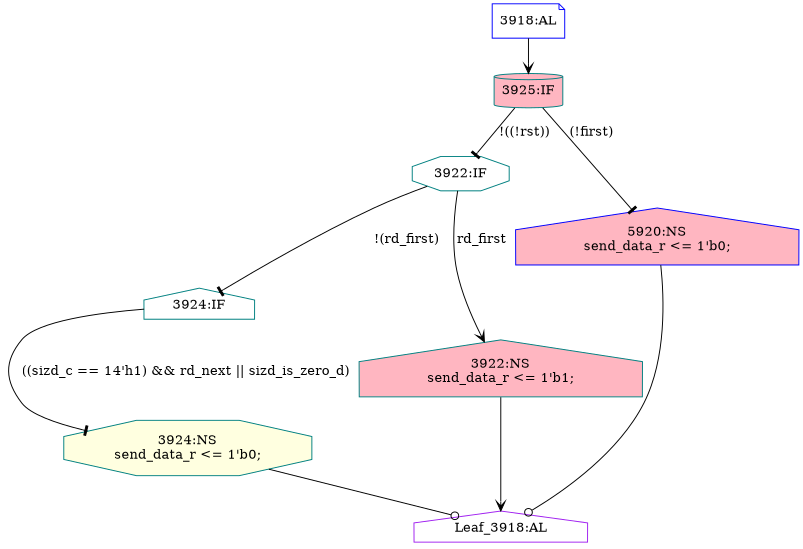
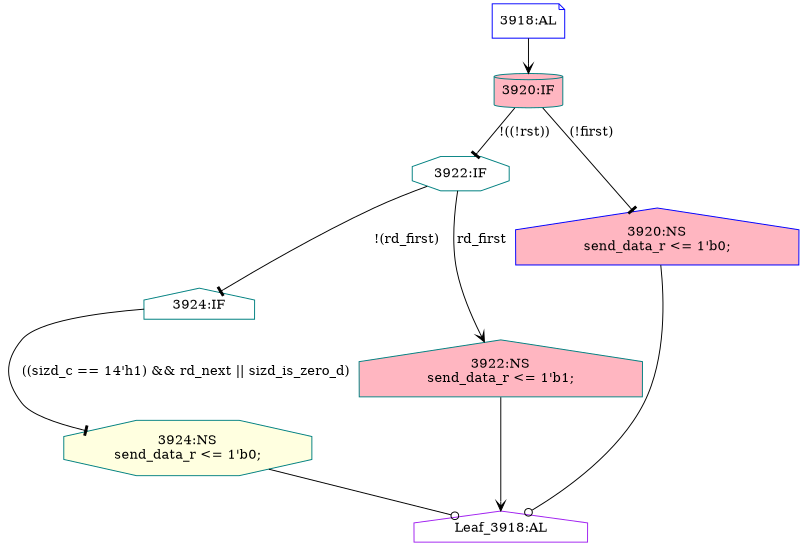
  strict digraph {
    node [color=teal fillcolor=white shape=house statements="[]" style=filled typ=IfStatement]
    edge [arrowhead=tee cond="[]" lineno=None]
    n1 [ast="<pyverilog.vparser.ast.IfStatement object at 0x7f13b5596290>" label="3922:IF" shape=octagon]
    n2 [ast="<pyverilog.vparser.ast.IfStatement object at 0x7f13b55962d0>" label="3924:IF"]
    n3 [ast="<pyverilog.vparser.ast.NonblockingSubstitution object at 0x7f13b5596650>" fillcolor=lightpink label="3922:NS\nsend_data_r <= 1'b1;" statements="[<pyverilog.vparser.ast.NonblockingSubstitution object at 0x7f13b5596650>]" typ=NonblockingSubstitution]
    n4 [ast="<pyverilog.vparser.ast.NonblockingSubstitution object at 0x7f13b5596310>" fillcolor=lightyellow label="3924:NS\nsend_data_r <= 1'b0;" shape=octagon statements="[<pyverilog.vparser.ast.NonblockingSubstitution object at 0x7f13b5596310>]" typ=NonblockingSubstitution]
    n5 [color=purple def_var="['send_data_r']" label="Leaf_3918:AL" statements="" typ=""]
-   n6 [ast="<pyverilog.vparser.ast.IfStatement object at 0x7f13b5596950>" fillcolor=lightpink label="3925:IF" shape=cylinder]
-   n7 [ast="<pyverilog.vparser.ast.NonblockingSubstitution object at 0x7f13b55967d0>" color=blue fillcolor=lightpink label="5920:NS\nsend_data_r <= 1'b0;" statements="[<pyverilog.vparser.ast.NonblockingSubstitution object at 0x7f13b55967d0>]" typ=NonblockingSubstitution]
+   n6 [ast="<pyverilog.vparser.ast.IfStatement object at 0x7f13b5596950>" fillcolor=lightpink label="3920:IF" shape=cylinder]
+   n7 [ast="<pyverilog.vparser.ast.NonblockingSubstitution object at 0x7f13b55967d0>" color=blue fillcolor=lightpink label="3920:NS\nsend_data_r <= 1'b0;" statements="[<pyverilog.vparser.ast.NonblockingSubstitution object at 0x7f13b55967d0>]" typ=NonblockingSubstitution]
    n8 [ast="<pyverilog.vparser.ast.Always object at 0x7f13b5596a10>" clk_sens=True color=blue label="3918:AL" sens="['clk']" shape=note typ=Always use_var="['rst', 'rd_next', 'sizd_is_zero_d', 'sizd_c', 'rd_first']"]
    n1 -> n2 [cond="['rd_first']" label="!(rd_first)" lineno=3922]
    n1 -> n3 [arrowhead=vee cond="['rd_first']" label=rd_first lineno=3922]
    n2 -> n4 [cond="['sizd_c', 'rd_next', 'sizd_is_zero_d']" label="((sizd_c == 14'h1) && rd_next || sizd_is_zero_d)" lineno=3924]
    n3 -> n5 [arrowhead=vee]
    n4 -> n5 [arrowhead=odot]
    n6 -> n1 [cond="['rst']" label="!((!rst))" lineno=3920]
    n6 -> n7 [cond="['rst']" label="(!first)" lineno=3920]
    n7 -> n5 [arrowhead=odot]
    n8 -> n6 [arrowhead=vee]
  }
